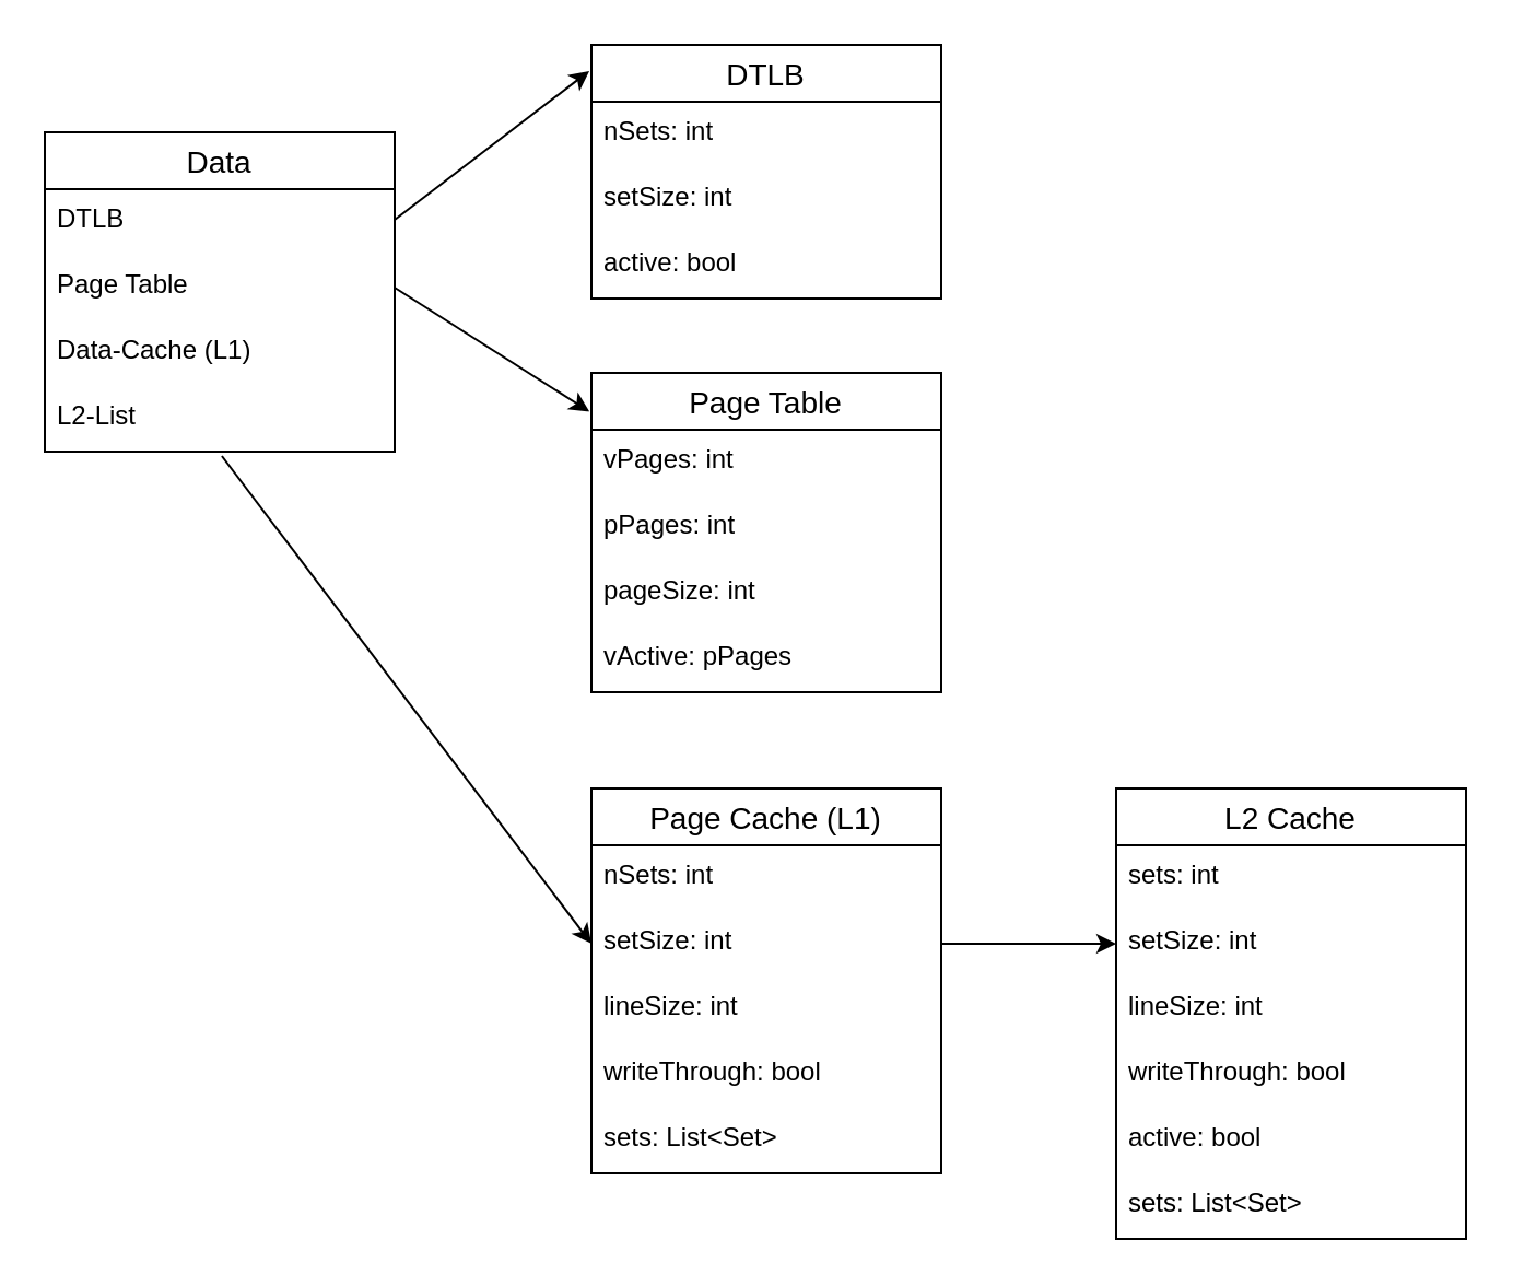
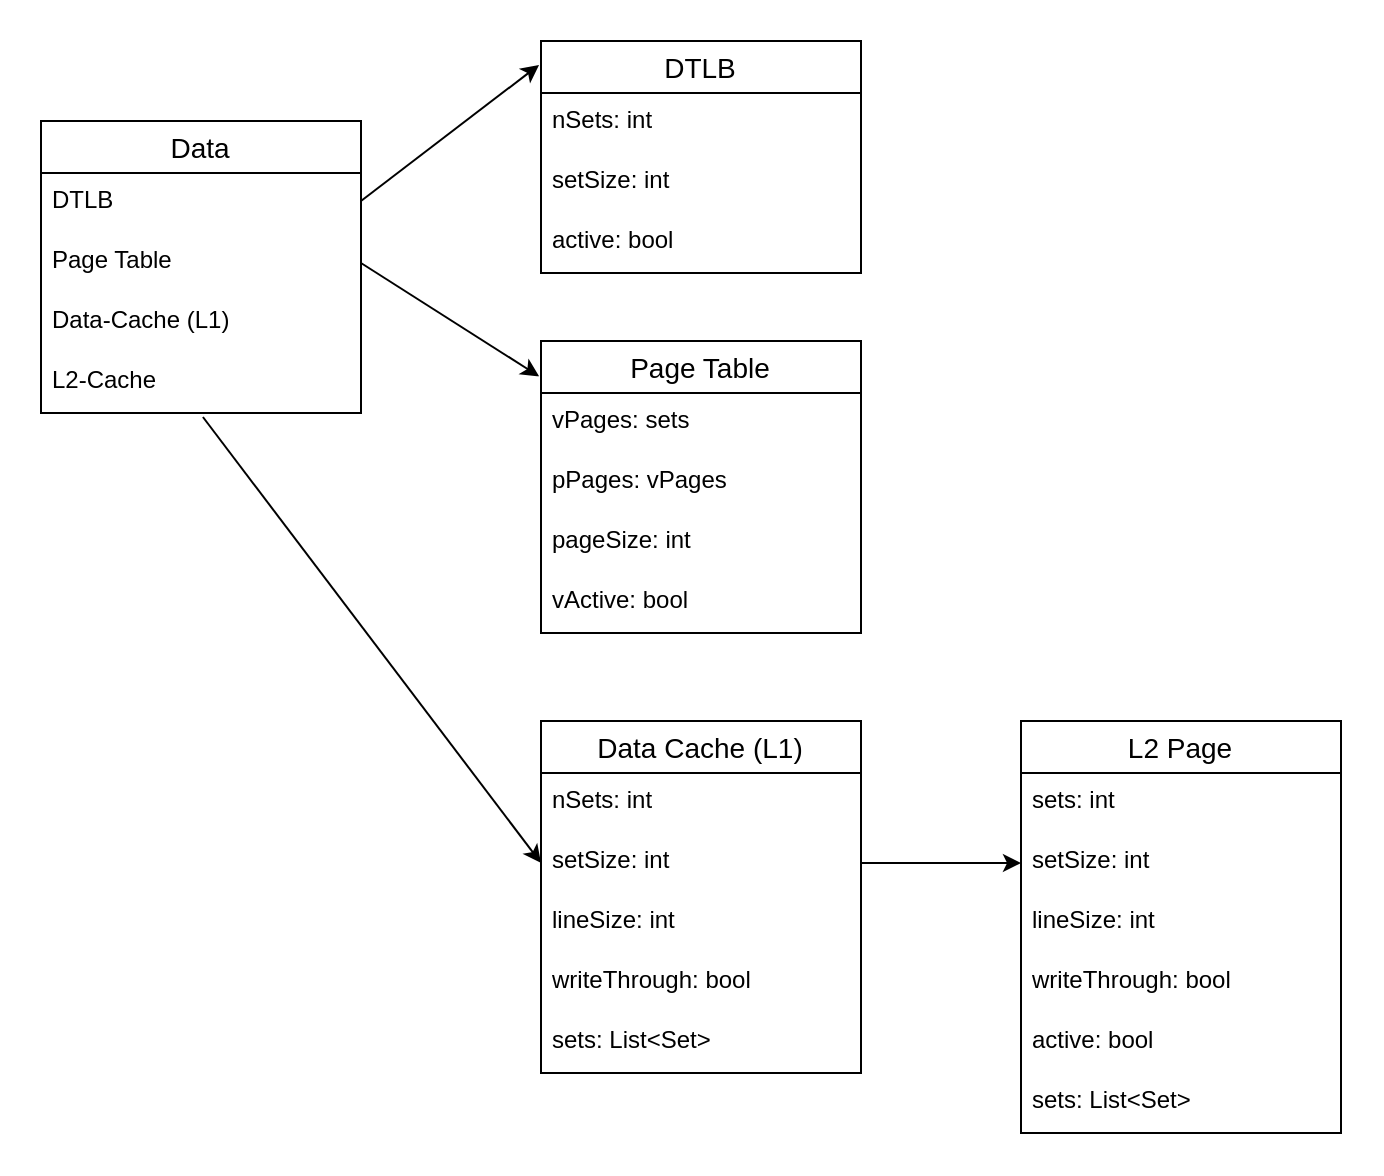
  <mxCell id="0" />
  <mxCell id="1" parent="0" />
  <mxCell id="2" value="Data" style="swimlane;fontStyle=0;childLayout=stackLayout;horizontal=1;startSize=26;horizontalStack=0;resizeParent=1;resizeParentMax=0;resizeLast=0;collapsible=1;marginBottom=0;align=center;fontSize=14;" vertex="1" parent="1"><mxGeometry x="20" y="60" width="160" height="146" as="geometry" /></mxCell>
  <mxCell id="3" value="DTLB" style="text;strokeColor=none;fillColor=none;spacingLeft=4;spacingRight=4;overflow=hidden;rotatable=0;points=[[0,0.5],[1,0.5]];portConstraint=eastwest;fontSize=12;" vertex="1" parent="2"><mxGeometry y="26" width="160" height="30" as="geometry" /></mxCell>
  <mxCell id="4" value="Page Table" style="text;strokeColor=none;fillColor=none;spacingLeft=4;spacingRight=4;overflow=hidden;rotatable=0;points=[[0,0.5],[1,0.5]];portConstraint=eastwest;fontSize=12;" vertex="1" parent="2"><mxGeometry y="56" width="160" height="30" as="geometry" /></mxCell>
  <mxCell id="5" value="Data-Cache (L1)" style="text;strokeColor=none;fillColor=none;spacingLeft=4;spacingRight=4;overflow=hidden;rotatable=0;points=[[0,0.5],[1,0.5]];portConstraint=eastwest;fontSize=12;" vertex="1" parent="2"><mxGeometry y="86" width="160" height="30" as="geometry" /></mxCell>
- <mxCell id="6" value="L2-List" style="text;strokeColor=none;fillColor=none;spacingLeft=4;spacingRight=4;overflow=hidden;rotatable=0;points=[[0,0.5],[1,0.5]];portConstraint=eastwest;fontSize=12;" vertex="1" parent="2"><mxGeometry y="116" width="160" height="30" as="geometry" /></mxCell>
+ <mxCell id="6" value="L2-Cache" style="text;strokeColor=none;fillColor=none;spacingLeft=4;spacingRight=4;overflow=hidden;rotatable=0;points=[[0,0.5],[1,0.5]];portConstraint=eastwest;fontSize=12;" vertex="1" parent="2"><mxGeometry y="116" width="160" height="30" as="geometry" /></mxCell>
  <mxCell id="7" value="DTLB" style="swimlane;fontStyle=0;childLayout=stackLayout;horizontal=1;startSize=26;horizontalStack=0;resizeParent=1;resizeParentMax=0;resizeLast=0;collapsible=1;marginBottom=0;align=center;fontSize=14;" vertex="1" parent="1"><mxGeometry x="270" y="20" width="160" height="116" as="geometry" /></mxCell>
  <mxCell id="8" value="nSets: int" style="text;strokeColor=none;fillColor=none;spacingLeft=4;spacingRight=4;overflow=hidden;rotatable=0;points=[[0,0.5],[1,0.5]];portConstraint=eastwest;fontSize=12;" vertex="1" parent="7"><mxGeometry y="26" width="160" height="30" as="geometry" /></mxCell>
  <mxCell id="9" value="setSize: int" style="text;strokeColor=none;fillColor=none;spacingLeft=4;spacingRight=4;overflow=hidden;rotatable=0;points=[[0,0.5],[1,0.5]];portConstraint=eastwest;fontSize=12;" vertex="1" parent="7"><mxGeometry y="56" width="160" height="30" as="geometry" /></mxCell>
  <mxCell id="10" value="active: bool" style="text;strokeColor=none;fillColor=none;spacingLeft=4;spacingRight=4;overflow=hidden;rotatable=0;points=[[0,0.5],[1,0.5]];portConstraint=eastwest;fontSize=12;" vertex="1" parent="7"><mxGeometry y="86" width="160" height="30" as="geometry" /></mxCell>
  <mxCell id="11" value="" style="endArrow=classic;html=1;entryX=-0.006;entryY=0.103;entryDx=0;entryDy=0;entryPerimeter=0;" edge="1" parent="1" target="7"><mxGeometry width="50" height="50" relative="1" as="geometry"><mxPoint x="180" y="100" as="sourcePoint" /><mxPoint x="230" y="120" as="targetPoint" /></mxGeometry></mxCell>
  <mxCell id="12" value="Page Table" style="swimlane;fontStyle=0;childLayout=stackLayout;horizontal=1;startSize=26;horizontalStack=0;resizeParent=1;resizeParentMax=0;resizeLast=0;collapsible=1;marginBottom=0;align=center;fontSize=14;" vertex="1" parent="1"><mxGeometry x="270" y="170" width="160" height="146" as="geometry" /></mxCell>
- <mxCell id="13" value="vPages: int" style="text;strokeColor=none;fillColor=none;spacingLeft=4;spacingRight=4;overflow=hidden;rotatable=0;points=[[0,0.5],[1,0.5]];portConstraint=eastwest;fontSize=12;" vertex="1" parent="12"><mxGeometry y="26" width="160" height="30" as="geometry" /></mxCell>
- <mxCell id="14" value="pPages: int" style="text;strokeColor=none;fillColor=none;spacingLeft=4;spacingRight=4;overflow=hidden;rotatable=0;points=[[0,0.5],[1,0.5]];portConstraint=eastwest;fontSize=12;" vertex="1" parent="12"><mxGeometry y="56" width="160" height="30" as="geometry" /></mxCell>
+ <mxCell id="13" value="vPages: sets" style="text;strokeColor=none;fillColor=none;spacingLeft=4;spacingRight=4;overflow=hidden;rotatable=0;points=[[0,0.5],[1,0.5]];portConstraint=eastwest;fontSize=12;" vertex="1" parent="12"><mxGeometry y="26" width="160" height="30" as="geometry" /></mxCell>
+ <mxCell id="14" value="pPages: vPages" style="text;strokeColor=none;fillColor=none;spacingLeft=4;spacingRight=4;overflow=hidden;rotatable=0;points=[[0,0.5],[1,0.5]];portConstraint=eastwest;fontSize=12;" vertex="1" parent="12"><mxGeometry y="56" width="160" height="30" as="geometry" /></mxCell>
  <mxCell id="15" value="pageSize: int" style="text;strokeColor=none;fillColor=none;spacingLeft=4;spacingRight=4;overflow=hidden;rotatable=0;points=[[0,0.5],[1,0.5]];portConstraint=eastwest;fontSize=12;" vertex="1" parent="12"><mxGeometry y="86" width="160" height="30" as="geometry" /></mxCell>
- <mxCell id="16" value="vActive: pPages" style="text;strokeColor=none;fillColor=none;spacingLeft=4;spacingRight=4;overflow=hidden;rotatable=0;points=[[0,0.5],[1,0.5]];portConstraint=eastwest;fontSize=12;" vertex="1" parent="12"><mxGeometry y="116" width="160" height="30" as="geometry" /></mxCell>
+ <mxCell id="16" value="vActive: bool" style="text;strokeColor=none;fillColor=none;spacingLeft=4;spacingRight=4;overflow=hidden;rotatable=0;points=[[0,0.5],[1,0.5]];portConstraint=eastwest;fontSize=12;" vertex="1" parent="12"><mxGeometry y="116" width="160" height="30" as="geometry" /></mxCell>
  <mxCell id="17" value="" style="endArrow=classic;html=1;exitX=1;exitY=0.5;exitDx=0;exitDy=0;entryX=-0.006;entryY=0.121;entryDx=0;entryDy=0;entryPerimeter=0;" edge="1" parent="1" source="4" target="12"><mxGeometry width="50" height="50" relative="1" as="geometry"><mxPoint x="180" y="170" as="sourcePoint" /><mxPoint x="230" y="120" as="targetPoint" /></mxGeometry></mxCell>
- <mxCell id="18" value="Page Cache (L1)" style="swimlane;fontStyle=0;childLayout=stackLayout;horizontal=1;startSize=26;horizontalStack=0;resizeParent=1;resizeParentMax=0;resizeLast=0;collapsible=1;marginBottom=0;align=center;fontSize=14;" vertex="1" parent="1"><mxGeometry x="270" y="360" width="160" height="176" as="geometry" /></mxCell>
+ <mxCell id="18" value="Data Cache (L1)" style="swimlane;fontStyle=0;childLayout=stackLayout;horizontal=1;startSize=26;horizontalStack=0;resizeParent=1;resizeParentMax=0;resizeLast=0;collapsible=1;marginBottom=0;align=center;fontSize=14;" vertex="1" parent="1"><mxGeometry x="270" y="360" width="160" height="176" as="geometry" /></mxCell>
  <mxCell id="19" value="nSets: int" style="text;strokeColor=none;fillColor=none;spacingLeft=4;spacingRight=4;overflow=hidden;rotatable=0;points=[[0,0.5],[1,0.5]];portConstraint=eastwest;fontSize=12;" vertex="1" parent="18"><mxGeometry y="26" width="160" height="30" as="geometry" /></mxCell>
  <mxCell id="20" value="setSize: int" style="text;strokeColor=none;fillColor=none;spacingLeft=4;spacingRight=4;overflow=hidden;rotatable=0;points=[[0,0.5],[1,0.5]];portConstraint=eastwest;fontSize=12;" vertex="1" parent="18"><mxGeometry y="56" width="160" height="30" as="geometry" /></mxCell>
  <mxCell id="21" value="lineSize: int" style="text;strokeColor=none;fillColor=none;spacingLeft=4;spacingRight=4;overflow=hidden;rotatable=0;points=[[0,0.5],[1,0.5]];portConstraint=eastwest;fontSize=12;" vertex="1" parent="18"><mxGeometry y="86" width="160" height="30" as="geometry" /></mxCell>
  <mxCell id="22" value="writeThrough: bool" style="text;strokeColor=none;fillColor=none;spacingLeft=4;spacingRight=4;overflow=hidden;rotatable=0;points=[[0,0.5],[1,0.5]];portConstraint=eastwest;fontSize=12;" vertex="1" parent="18"><mxGeometry y="116" width="160" height="30" as="geometry" /></mxCell>
  <mxCell id="23" value="sets: List&lt;Set&gt;" style="text;strokeColor=none;fillColor=none;spacingLeft=4;spacingRight=4;overflow=hidden;rotatable=0;points=[[0,0.5],[1,0.5]];portConstraint=eastwest;fontSize=12;" vertex="1" parent="18"><mxGeometry y="146" width="160" height="30" as="geometry" /></mxCell>
  <mxCell id="24" value="" style="endArrow=classic;html=1;exitX=1;exitY=0.5;exitDx=0;exitDy=0;entryX=0;entryY=0.5;entryDx=0;entryDy=0;" edge="1" parent="1" source="20" target="28"><mxGeometry width="50" height="50" relative="1" as="geometry"><mxPoint x="430" y="480" as="sourcePoint" /><mxPoint x="500" y="431" as="targetPoint" /></mxGeometry></mxCell>
  <mxCell id="25" value="" style="endArrow=classic;html=1;entryX=0;entryY=0.5;entryDx=0;entryDy=0;exitX=0.506;exitY=1.067;exitDx=0;exitDy=0;exitPerimeter=0;" edge="1" parent="1" source="6" target="20"><mxGeometry width="50" height="50" relative="1" as="geometry"><mxPoint x="180" y="241" as="sourcePoint" /><mxPoint x="250.711" y="191" as="targetPoint" /></mxGeometry></mxCell>
- <mxCell id="26" value="L2 Cache" style="swimlane;fontStyle=0;childLayout=stackLayout;horizontal=1;startSize=26;horizontalStack=0;resizeParent=1;resizeParentMax=0;resizeLast=0;collapsible=1;marginBottom=0;align=center;fontSize=14;" vertex="1" parent="1"><mxGeometry x="510" y="360" width="160" height="206" as="geometry" /></mxCell>
+ <mxCell id="26" value="L2 Page" style="swimlane;fontStyle=0;childLayout=stackLayout;horizontal=1;startSize=26;horizontalStack=0;resizeParent=1;resizeParentMax=0;resizeLast=0;collapsible=1;marginBottom=0;align=center;fontSize=14;" vertex="1" parent="1"><mxGeometry x="510" y="360" width="160" height="206" as="geometry" /></mxCell>
  <mxCell id="27" value="sets: int" style="text;strokeColor=none;fillColor=none;spacingLeft=4;spacingRight=4;overflow=hidden;rotatable=0;points=[[0,0.5],[1,0.5]];portConstraint=eastwest;fontSize=12;" vertex="1" parent="26"><mxGeometry y="26" width="160" height="30" as="geometry" /></mxCell>
  <mxCell id="28" value="setSize: int" style="text;strokeColor=none;fillColor=none;spacingLeft=4;spacingRight=4;overflow=hidden;rotatable=0;points=[[0,0.5],[1,0.5]];portConstraint=eastwest;fontSize=12;" vertex="1" parent="26"><mxGeometry y="56" width="160" height="30" as="geometry" /></mxCell>
  <mxCell id="29" value="lineSize: int" style="text;strokeColor=none;fillColor=none;spacingLeft=4;spacingRight=4;overflow=hidden;rotatable=0;points=[[0,0.5],[1,0.5]];portConstraint=eastwest;fontSize=12;" vertex="1" parent="26"><mxGeometry y="86" width="160" height="30" as="geometry" /></mxCell>
  <mxCell id="30" value="writeThrough: bool" style="text;strokeColor=none;fillColor=none;spacingLeft=4;spacingRight=4;overflow=hidden;rotatable=0;points=[[0,0.5],[1,0.5]];portConstraint=eastwest;fontSize=12;" vertex="1" parent="26"><mxGeometry y="116" width="160" height="30" as="geometry" /></mxCell>
  <mxCell id="31" value="active: bool " style="text;strokeColor=none;fillColor=none;spacingLeft=4;spacingRight=4;overflow=hidden;rotatable=0;points=[[0,0.5],[1,0.5]];portConstraint=eastwest;fontSize=12;" vertex="1" parent="26"><mxGeometry y="146" width="160" height="30" as="geometry" /></mxCell>
  <mxCell id="32" value="sets: List&lt;Set&gt;" style="text;strokeColor=none;fillColor=none;spacingLeft=4;spacingRight=4;overflow=hidden;rotatable=0;points=[[0,0.5],[1,0.5]];portConstraint=eastwest;fontSize=12;" vertex="1" parent="26"><mxGeometry y="176" width="160" height="30" as="geometry" /></mxCell>
